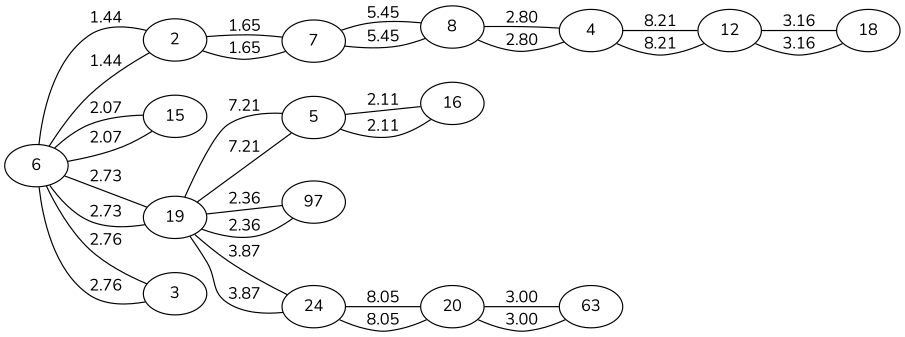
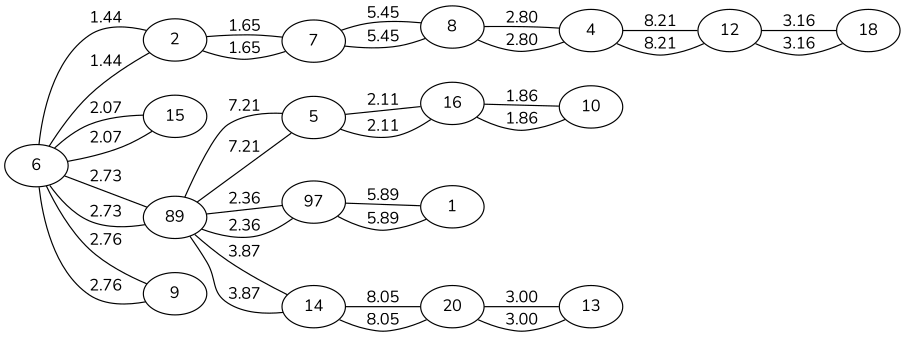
  graph {
    fontname=Nunito
    rankdir=LR
    node [fontname=Nunito]
    edge [fontname=Nunito]
    6
    2
    15
-   19
-   9 [label=3]
+   19 [label=89]
+   9
    7
    5
    n8 [label=97]
-   14 [label=24]
+   14
    8
    4
    16
+   10
+   1
    20
    12
    18
-   13 [label=63]
+   13
    6 -- 2 [label=1.44]
    6 -- 15 [label=2.07]
    6 -- 19 [label=2.73]
    6 -- 9 [label=2.76]
    2 -- 6 [label=1.44]
    2 -- 7 [label=1.65]
    15 -- 6 [label=2.07]
    19 -- 6 [label=2.73]
    19 -- 5 [label=7.21]
    19 -- n8 [label=2.36]
    19 -- 14 [label=3.87]
    9 -- 6 [label=2.76]
    7 -- 2 [label=1.65]
    7 -- 8 [label=5.45]
    5 -- 19 [label=7.21]
    5 -- 16 [label=2.11]
    n8 -- 19 [label=2.36]
+   n8 -- 1 [label=5.89]
    14 -- 19 [label=3.87]
    14 -- 20 [label=8.05]
    8 -- 7 [label=5.45]
    8 -- 4 [label=2.80]
    4 -- 8 [label=2.80]
    4 -- 12 [label=8.21]
    16 -- 5 [label=2.11]
+   16 -- 10 [label=1.86]
+   10 -- 16 [label=1.86]
+   1 -- n8 [label=5.89]
    20 -- 14 [label=8.05]
    20 -- 13 [label=3.00]
    12 -- 4 [label=8.21]
    12 -- 18 [label=3.16]
    18 -- 12 [label=3.16]
    13 -- 20 [label=3.00]
  }
